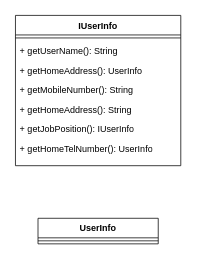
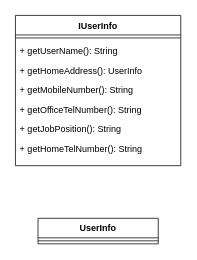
  <mxCell id="0" />
  <mxCell id="1" parent="0" />
  <mxCell id="2" value="IUserInfo" style="swimlane;fontStyle=1;align=center;verticalAlign=top;childLayout=stackLayout;horizontal=1;startSize=26;horizontalStack=0;resizeParent=1;resizeParentMax=0;resizeLast=0;collapsible=1;marginBottom=0;whiteSpace=wrap;html=1;" vertex="1" parent="1"><mxGeometry x="20" y="20" width="220" height="200" as="geometry" /></mxCell>
  <mxCell id="3" value="" style="line;strokeWidth=1;fillColor=none;align=left;verticalAlign=middle;spacingTop=-1;spacingLeft=3;spacingRight=3;rotatable=0;labelPosition=right;points=[];portConstraint=eastwest;strokeColor=inherit;" vertex="1" parent="2"><mxGeometry y="26" width="220" height="8" as="geometry" /></mxCell>
  <mxCell id="4" value="+ getUserName(): String" style="text;strokeColor=none;fillColor=none;align=left;verticalAlign=top;spacingLeft=4;spacingRight=4;overflow=hidden;rotatable=0;points=[[0,0.5],[1,0.5]];portConstraint=eastwest;whiteSpace=wrap;html=1;" vertex="1" parent="2"><mxGeometry y="34" width="220" height="26" as="geometry" /></mxCell>
  <mxCell id="5" value="+ getHomeAddress(): UserInfo" style="text;strokeColor=none;fillColor=none;align=left;verticalAlign=top;spacingLeft=4;spacingRight=4;overflow=hidden;rotatable=0;points=[[0,0.5],[1,0.5]];portConstraint=eastwest;whiteSpace=wrap;html=1;" vertex="1" parent="2"><mxGeometry y="60" width="220" height="26" as="geometry" /></mxCell>
  <mxCell id="6" value="+ getMobileNumber(): String" style="text;strokeColor=none;fillColor=none;align=left;verticalAlign=top;spacingLeft=4;spacingRight=4;overflow=hidden;rotatable=0;points=[[0,0.5],[1,0.5]];portConstraint=eastwest;whiteSpace=wrap;html=1;" vertex="1" parent="2"><mxGeometry y="86" width="220" height="26" as="geometry" /></mxCell>
- <mxCell id="7" value="+ getHomeAddress(): String" style="text;strokeColor=none;fillColor=none;align=left;verticalAlign=top;spacingLeft=4;spacingRight=4;overflow=hidden;rotatable=0;points=[[0,0.5],[1,0.5]];portConstraint=eastwest;whiteSpace=wrap;html=1;" vertex="1" parent="2"><mxGeometry y="112" width="220" height="26" as="geometry" /></mxCell>
- <mxCell id="8" value="+ getJobPosition(): IUserInfo" style="text;strokeColor=none;fillColor=none;align=left;verticalAlign=top;spacingLeft=4;spacingRight=4;overflow=hidden;rotatable=0;points=[[0,0.5],[1,0.5]];portConstraint=eastwest;whiteSpace=wrap;html=1;" vertex="1" parent="2"><mxGeometry y="138" width="220" height="26" as="geometry" /></mxCell>
- <mxCell id="9" value="+ getHomeTelNumber(): UserInfo" style="text;strokeColor=none;fillColor=none;align=left;verticalAlign=top;spacingLeft=4;spacingRight=4;overflow=hidden;rotatable=0;points=[[0,0.5],[1,0.5]];portConstraint=eastwest;whiteSpace=wrap;html=1;" vertex="1" parent="2"><mxGeometry y="164" width="220" height="36" as="geometry" /></mxCell>
+ <mxCell id="7" value="+ getOfficeTelNumber(): String" style="text;strokeColor=none;fillColor=none;align=left;verticalAlign=top;spacingLeft=4;spacingRight=4;overflow=hidden;rotatable=0;points=[[0,0.5],[1,0.5]];portConstraint=eastwest;whiteSpace=wrap;html=1;" vertex="1" parent="2"><mxGeometry y="112" width="220" height="26" as="geometry" /></mxCell>
+ <mxCell id="8" value="+ getJobPosition(): String" style="text;strokeColor=none;fillColor=none;align=left;verticalAlign=top;spacingLeft=4;spacingRight=4;overflow=hidden;rotatable=0;points=[[0,0.5],[1,0.5]];portConstraint=eastwest;whiteSpace=wrap;html=1;" vertex="1" parent="2"><mxGeometry y="138" width="220" height="26" as="geometry" /></mxCell>
+ <mxCell id="9" value="+ getHomeTelNumber(): String" style="text;strokeColor=none;fillColor=none;align=left;verticalAlign=top;spacingLeft=4;spacingRight=4;overflow=hidden;rotatable=0;points=[[0,0.5],[1,0.5]];portConstraint=eastwest;whiteSpace=wrap;html=1;" vertex="1" parent="2"><mxGeometry y="164" width="220" height="36" as="geometry" /></mxCell>
  <mxCell id="10" value="UserInfo" style="swimlane;fontStyle=1;align=center;verticalAlign=top;childLayout=stackLayout;horizontal=1;startSize=26;horizontalStack=0;resizeParent=1;resizeParentMax=0;resizeLast=0;collapsible=1;marginBottom=0;whiteSpace=wrap;html=1;" vertex="1" parent="1"><mxGeometry x="50" y="290" width="160" height="34" as="geometry" /></mxCell>
  <mxCell id="11" value="" style="line;strokeWidth=1;fillColor=none;align=left;verticalAlign=middle;spacingTop=-1;spacingLeft=3;spacingRight=3;rotatable=0;labelPosition=right;points=[];portConstraint=eastwest;strokeColor=inherit;" vertex="1" parent="10"><mxGeometry y="26" width="160" height="8" as="geometry" /></mxCell>
